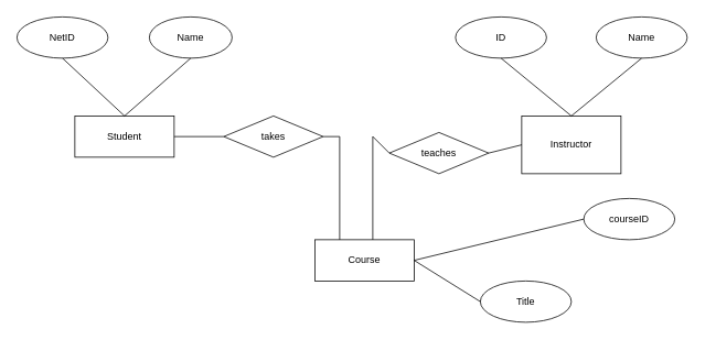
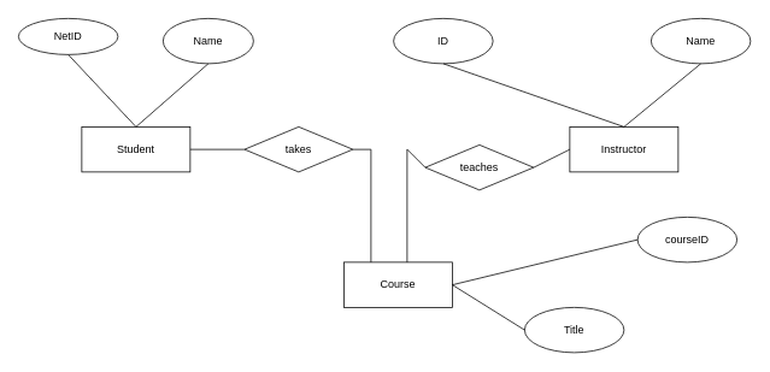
  <mxCell id="0" />
  <mxCell id="1" parent="0" />
  <mxCell id="2" value="Student" style="rounded=0;whiteSpace=wrap;html=1;" vertex="1" parent="1"><mxGeometry x="90" y="140" width="120" height="50" as="geometry" /></mxCell>
  <mxCell id="3" value="Course" style="rounded=0;whiteSpace=wrap;html=1;" vertex="1" parent="1"><mxGeometry x="380" y="290" width="120" height="50" as="geometry" /></mxCell>
- <mxCell id="4" value="Instructor" style="rounded=0;whiteSpace=wrap;html=1;" vertex="1" parent="1"><mxGeometry x="630" y="140" width="120" height="70" as="geometry" /></mxCell>
- <mxCell id="5" value="NetID" style="ellipse;whiteSpace=wrap;html=1;" vertex="1" parent="1"><mxGeometry x="20" y="20" width="110" height="50" as="geometry" /></mxCell>
+ <mxCell id="4" value="Instructor" style="rounded=0;whiteSpace=wrap;html=1;" vertex="1" parent="1"><mxGeometry x="630" y="140" width="120" height="50" as="geometry" /></mxCell>
+ <mxCell id="5" value="NetID" style="ellipse;whiteSpace=wrap;html=1;" vertex="1" parent="1"><mxGeometry x="20" y="20" width="110" height="40" as="geometry" /></mxCell>
  <mxCell id="6" value="Name" style="ellipse;whiteSpace=wrap;html=1;" vertex="1" parent="1"><mxGeometry x="180" y="20" width="100" height="50" as="geometry" /></mxCell>
  <mxCell id="7" value="Title" style="ellipse;whiteSpace=wrap;html=1;" vertex="1" parent="1"><mxGeometry x="580" y="340" width="110" height="50" as="geometry" /></mxCell>
  <mxCell id="8" value="courseID" style="ellipse;whiteSpace=wrap;html=1;" vertex="1" parent="1"><mxGeometry x="705" y="240" width="110" height="50" as="geometry" /></mxCell>
  <mxCell id="9" style="edgeStyle=orthogonalEdgeStyle;rounded=0;orthogonalLoop=1;jettySize=auto;html=1;exitX=0.5;exitY=1;exitDx=0;exitDy=0;" edge="1" parent="1" source="8" target="8"><mxGeometry relative="1" as="geometry" /></mxCell>
- <mxCell id="10" value="ID" style="ellipse;whiteSpace=wrap;html=1;" vertex="1" parent="1"><mxGeometry x="550" y="20" width="110" height="50" as="geometry" /></mxCell>
+ <mxCell id="10" value="ID" style="ellipse;whiteSpace=wrap;html=1;" vertex="1" parent="1"><mxGeometry x="435" y="20" width="110" height="50" as="geometry" /></mxCell>
  <mxCell id="11" value="Name" style="ellipse;whiteSpace=wrap;html=1;" vertex="1" parent="1"><mxGeometry x="720" y="20" width="110" height="50" as="geometry" /></mxCell>
  <mxCell id="12" value="takes" style="rhombus;whiteSpace=wrap;html=1;" vertex="1" parent="1"><mxGeometry x="270" y="140" width="120" height="50" as="geometry" /></mxCell>
  <mxCell id="13" value="teaches" style="rhombus;whiteSpace=wrap;html=1;" vertex="1" parent="1"><mxGeometry x="470" y="160" width="120" height="50" as="geometry" /></mxCell>
  <mxCell id="14" value="" style="endArrow=none;html=1;rounded=0;entryX=0.5;entryY=1;entryDx=0;entryDy=0;" edge="1" parent="1" target="5"><mxGeometry width="50" height="50" relative="1" as="geometry"><mxPoint x="150" y="140" as="sourcePoint" /><mxPoint x="320" y="220" as="targetPoint" /><Array as="points" /></mxGeometry></mxCell>
  <mxCell id="15" value="" style="endArrow=none;html=1;rounded=0;exitX=0.5;exitY=0;exitDx=0;exitDy=0;entryX=0.5;entryY=1;entryDx=0;entryDy=0;" edge="1" parent="1" source="2" target="6"><mxGeometry width="50" height="50" relative="1" as="geometry"><mxPoint x="280" y="270" as="sourcePoint" /><mxPoint x="330" y="220" as="targetPoint" /></mxGeometry></mxCell>
  <mxCell id="16" value="" style="endArrow=none;html=1;rounded=0;exitX=1;exitY=0.5;exitDx=0;exitDy=0;entryX=0;entryY=0.5;entryDx=0;entryDy=0;" edge="1" parent="1" source="2" target="12"><mxGeometry width="50" height="50" relative="1" as="geometry"><mxPoint x="280" y="270" as="sourcePoint" /><mxPoint x="330" y="220" as="targetPoint" /></mxGeometry></mxCell>
  <mxCell id="17" value="" style="endArrow=none;html=1;rounded=0;entryX=1;entryY=0.5;entryDx=0;entryDy=0;exitX=0.25;exitY=0;exitDx=0;exitDy=0;" edge="1" parent="1" source="3" target="12"><mxGeometry width="50" height="50" relative="1" as="geometry"><mxPoint x="280" y="270" as="sourcePoint" /><mxPoint x="330" y="220" as="targetPoint" /><Array as="points"><mxPoint x="410" y="165" /></Array></mxGeometry></mxCell>
  <mxCell id="18" value="" style="endArrow=none;html=1;rounded=0;entryX=0;entryY=0.5;entryDx=0;entryDy=0;" edge="1" parent="1" target="13"><mxGeometry width="50" height="50" relative="1" as="geometry"><mxPoint x="450" y="290" as="sourcePoint" /><mxPoint x="330" y="220" as="targetPoint" /><Array as="points"><mxPoint x="450" y="165" /></Array></mxGeometry></mxCell>
  <mxCell id="19" value="" style="endArrow=none;html=1;rounded=0;entryX=0.5;entryY=1;entryDx=0;entryDy=0;exitX=0.5;exitY=0;exitDx=0;exitDy=0;" edge="1" parent="1" source="4" target="10"><mxGeometry width="50" height="50" relative="1" as="geometry"><mxPoint x="280" y="270" as="sourcePoint" /><mxPoint x="330" y="220" as="targetPoint" /></mxGeometry></mxCell>
  <mxCell id="20" value="" style="endArrow=none;html=1;rounded=0;entryX=0.5;entryY=1;entryDx=0;entryDy=0;exitX=0.5;exitY=0;exitDx=0;exitDy=0;" edge="1" parent="1" source="4" target="11"><mxGeometry width="50" height="50" relative="1" as="geometry"><mxPoint x="280" y="270" as="sourcePoint" /><mxPoint x="330" y="220" as="targetPoint" /></mxGeometry></mxCell>
  <mxCell id="21" value="" style="endArrow=none;html=1;rounded=0;entryX=1;entryY=0.5;entryDx=0;entryDy=0;exitX=0;exitY=0.5;exitDx=0;exitDy=0;" edge="1" parent="1" source="4" target="13"><mxGeometry width="50" height="50" relative="1" as="geometry"><mxPoint x="280" y="270" as="sourcePoint" /><mxPoint x="330" y="220" as="targetPoint" /></mxGeometry></mxCell>
  <mxCell id="22" value="" style="endArrow=none;html=1;rounded=0;entryX=0;entryY=0.5;entryDx=0;entryDy=0;exitX=1;exitY=0.5;exitDx=0;exitDy=0;" edge="1" parent="1" source="3" target="8"><mxGeometry width="50" height="50" relative="1" as="geometry"><mxPoint x="280" y="270" as="sourcePoint" /><mxPoint x="330" y="220" as="targetPoint" /></mxGeometry></mxCell>
  <mxCell id="23" value="" style="endArrow=none;html=1;rounded=0;entryX=0;entryY=0.5;entryDx=0;entryDy=0;exitX=1;exitY=0.5;exitDx=0;exitDy=0;" edge="1" parent="1" source="3" target="7"><mxGeometry width="50" height="50" relative="1" as="geometry"><mxPoint x="280" y="270" as="sourcePoint" /><mxPoint x="560" y="360" as="targetPoint" /></mxGeometry></mxCell>
